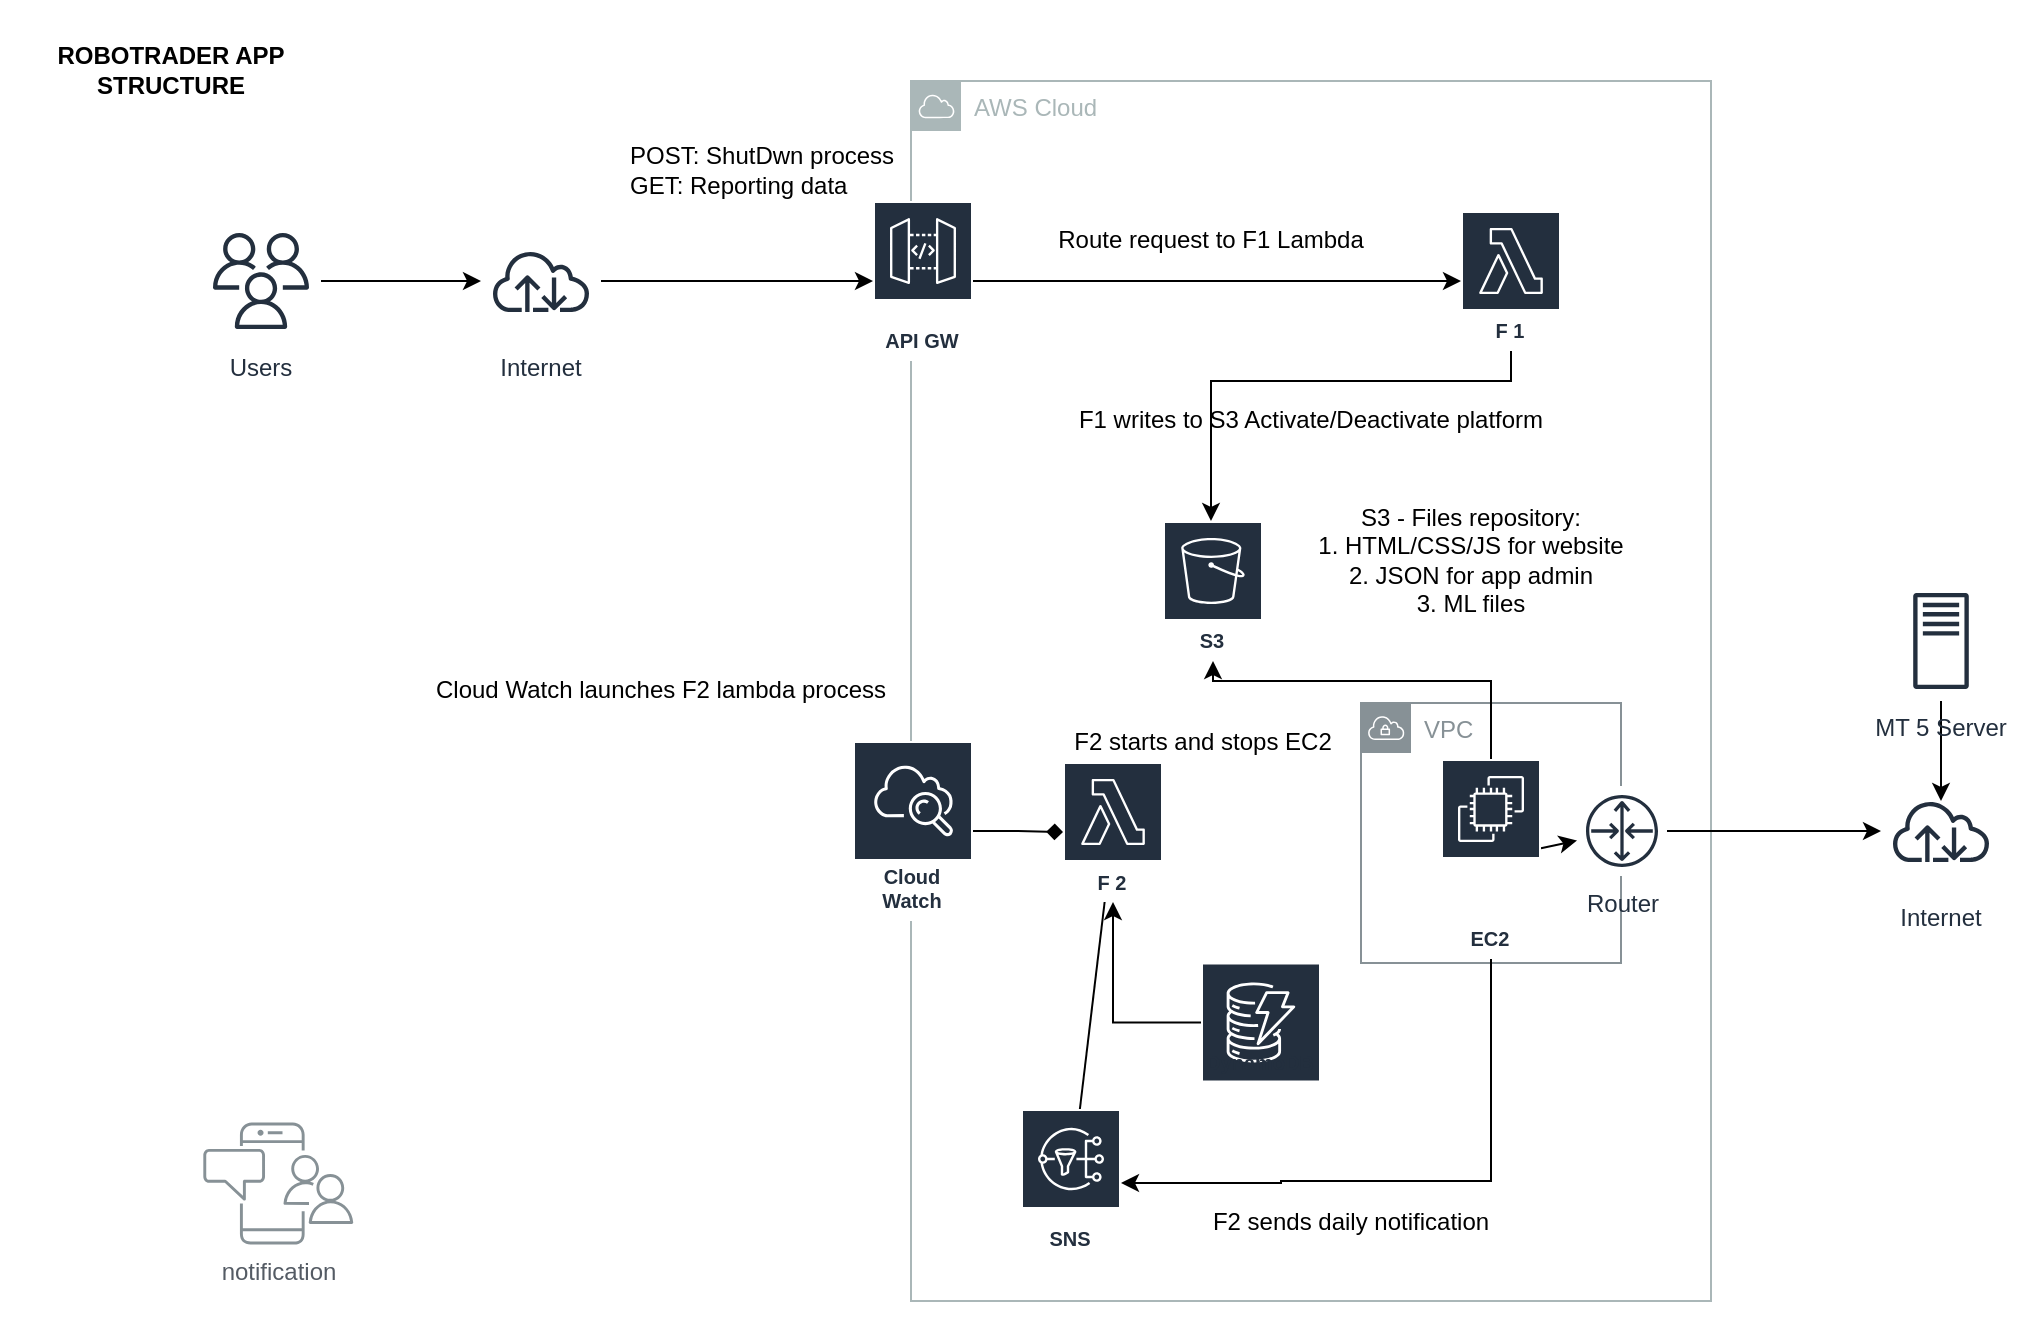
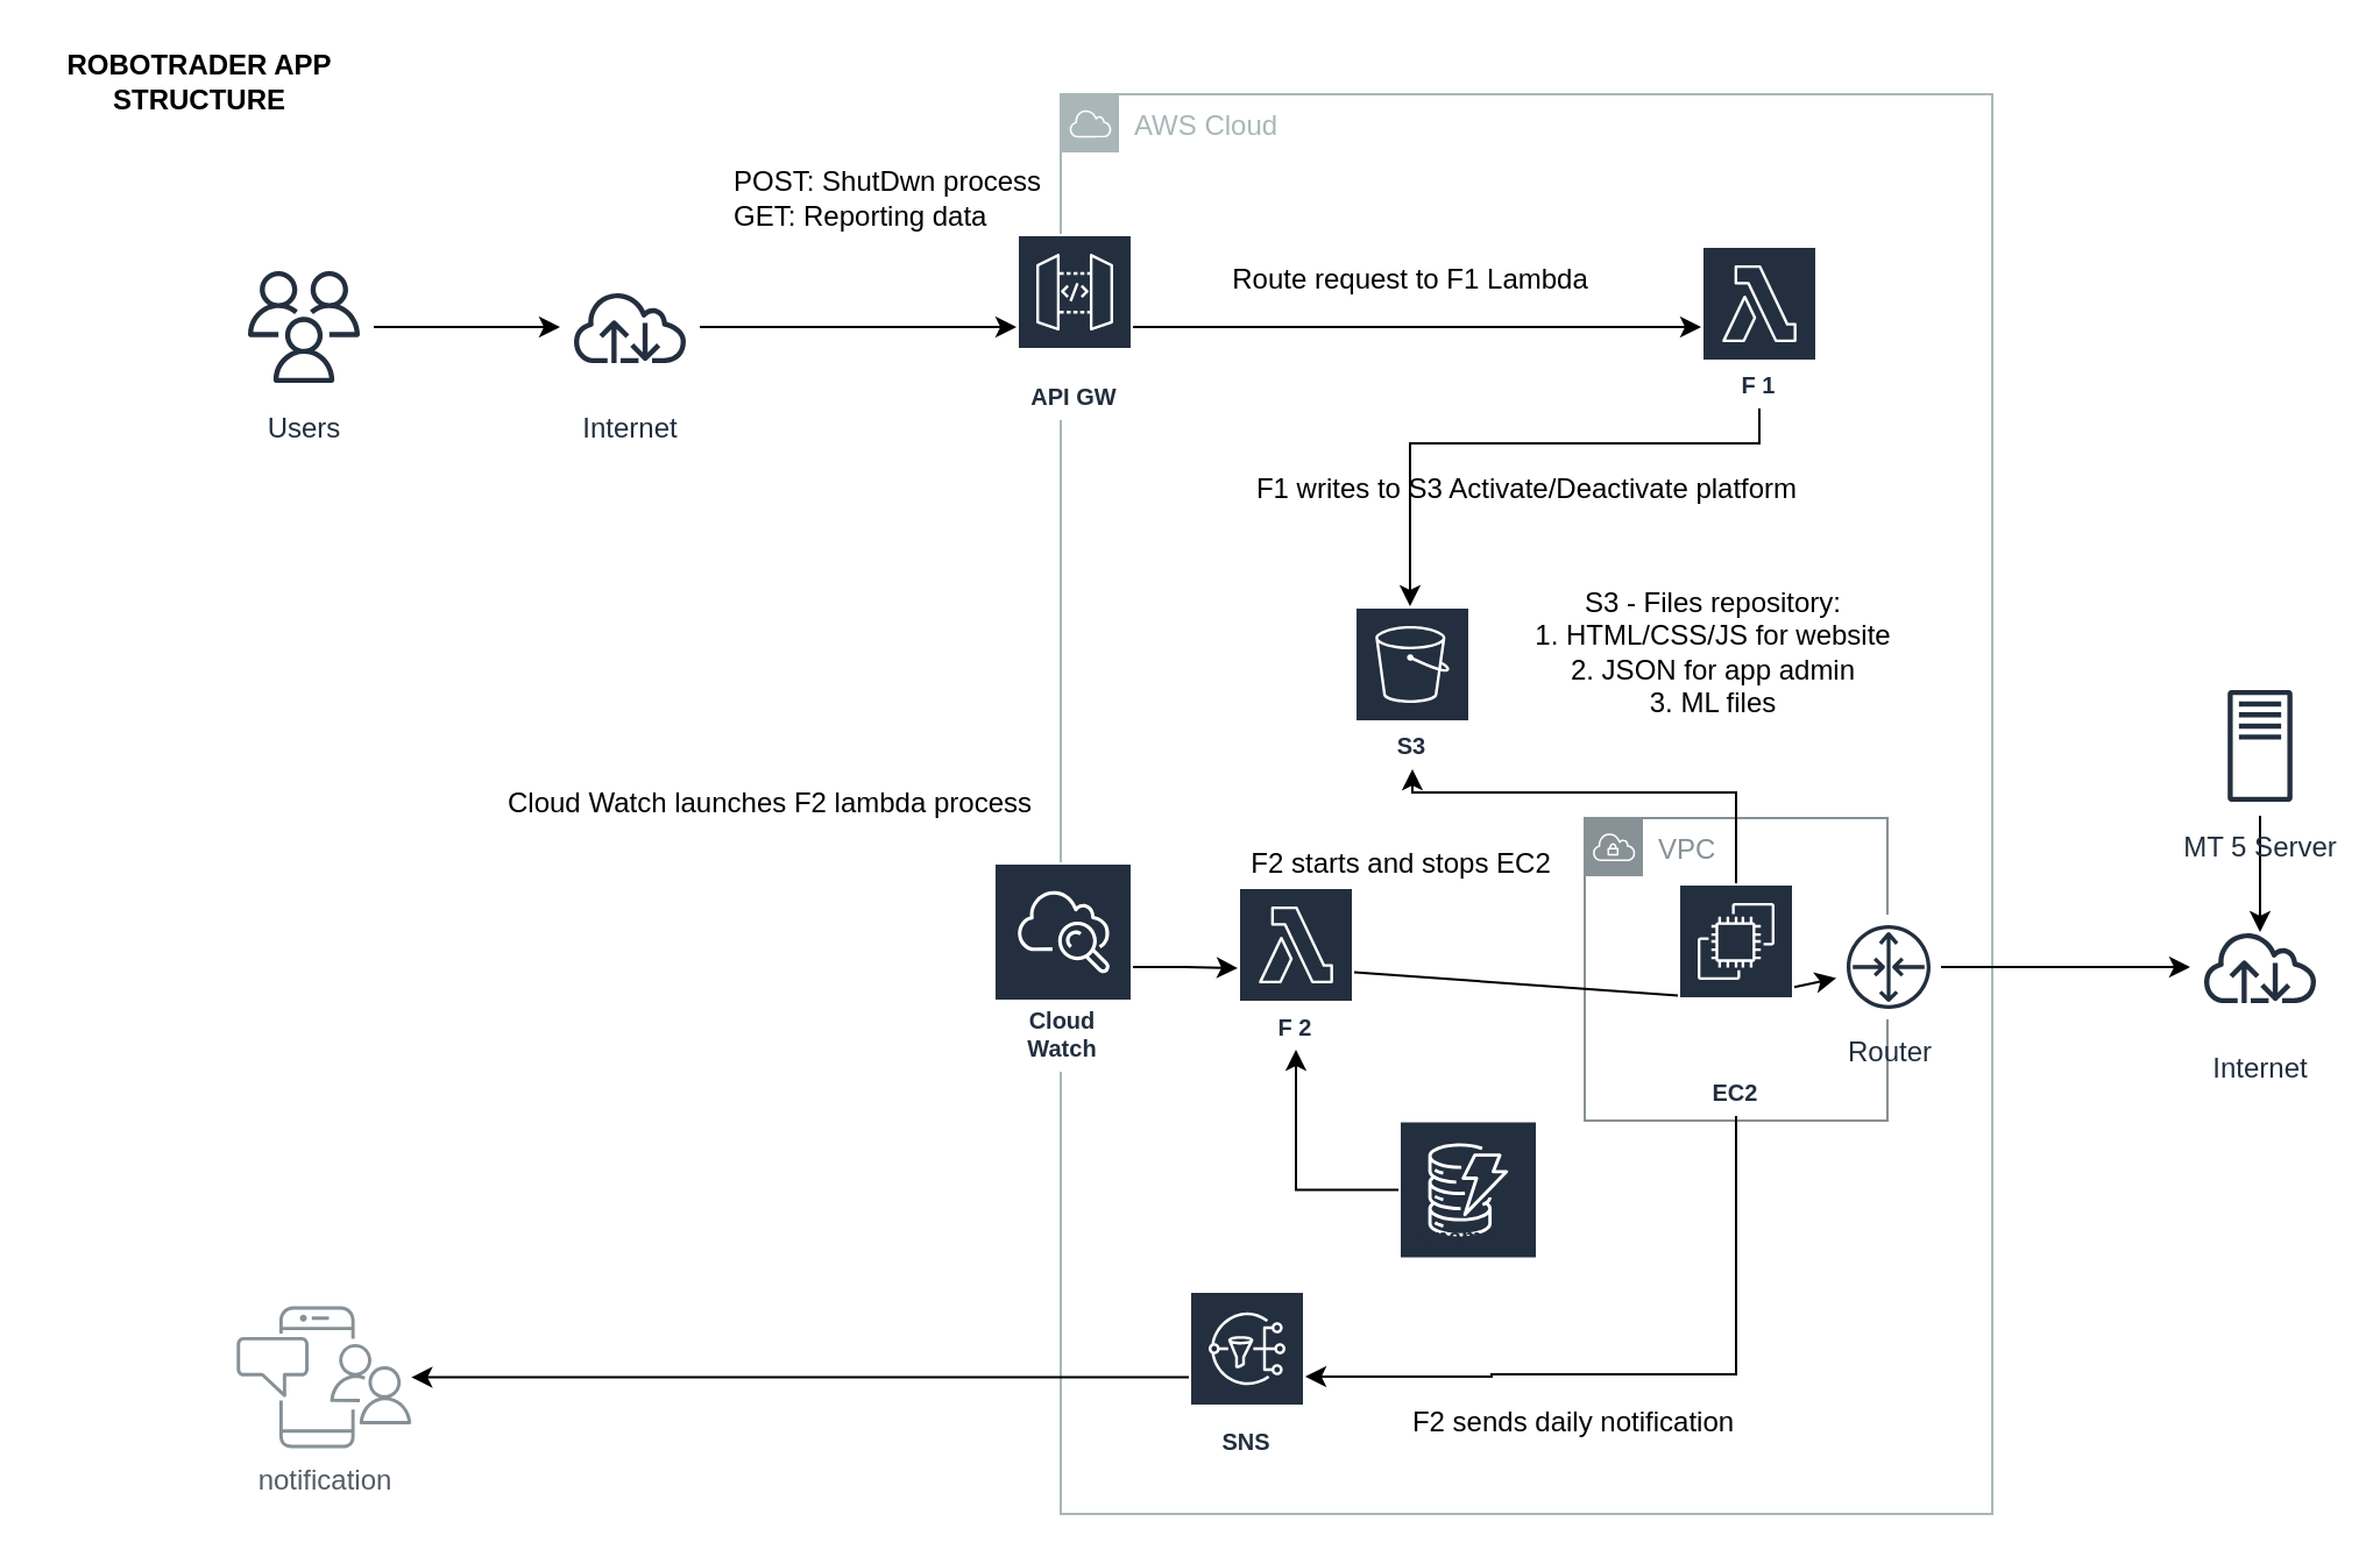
  <mxCell id="0" />
  <mxCell id="1" parent="0" />
  <mxCell id="2" value="VPC" style="sketch=0;outlineConnect=0;gradientColor=none;html=1;whiteSpace=wrap;fontSize=12;fontStyle=0;shape=mxgraph.aws4.group;grIcon=mxgraph.aws4.group_vpc;strokeColor=#879196;fillColor=none;verticalAlign=top;align=left;spacingLeft=30;fontColor=#879196;dashed=0;" vertex="1" parent="1"><mxGeometry x="680" y="351" width="130" height="130" as="geometry" /></mxCell>
  <mxCell id="3" value="AWS Cloud" style="sketch=0;outlineConnect=0;gradientColor=none;html=1;whiteSpace=wrap;fontSize=12;fontStyle=0;shape=mxgraph.aws4.group;grIcon=mxgraph.aws4.group_aws_cloud;strokeColor=#AAB7B8;fillColor=none;verticalAlign=top;align=left;spacingLeft=30;fontColor=#AAB7B8;dashed=0;" parent="1" vertex="1"><mxGeometry x="455" y="40" width="400" height="610" as="geometry" /></mxCell>
  <mxCell id="4" value="Router" style="sketch=0;outlineConnect=0;fontColor=#232F3E;gradientColor=none;strokeColor=#232F3E;fillColor=#ffffff;dashed=0;verticalLabelPosition=bottom;verticalAlign=top;align=center;html=1;fontSize=12;fontStyle=0;aspect=fixed;shape=mxgraph.aws4.resourceIcon;resIcon=mxgraph.aws4.router;" parent="1" vertex="1"><mxGeometry x="788" y="392.5" width="45" height="45" as="geometry" /></mxCell>
  <mxCell id="5" style="edgeStyle=none;rounded=0;orthogonalLoop=1;jettySize=auto;html=1;" parent="1" source="4" target="27" edge="1"><mxGeometry relative="1" as="geometry" /></mxCell>
  <mxCell id="6" style="edgeStyle=orthogonalEdgeStyle;rounded=0;orthogonalLoop=1;jettySize=auto;html=1;" parent="1" source="7" target="18" edge="1"><mxGeometry relative="1" as="geometry" /></mxCell>
  <mxCell id="7" value="Internet" style="sketch=0;outlineConnect=0;fontColor=#232F3E;gradientColor=none;strokeColor=#232F3E;fillColor=#ffffff;dashed=0;verticalLabelPosition=bottom;verticalAlign=top;align=center;html=1;fontSize=12;fontStyle=0;aspect=fixed;shape=mxgraph.aws4.resourceIcon;resIcon=mxgraph.aws4.internet;" parent="1" vertex="1"><mxGeometry x="240" y="110" width="60" height="60" as="geometry" /></mxCell>
  <mxCell id="8" style="edgeStyle=orthogonalEdgeStyle;rounded=0;orthogonalLoop=1;jettySize=auto;html=1;" parent="1" source="9" target="7" edge="1"><mxGeometry relative="1" as="geometry" /></mxCell>
  <mxCell id="9" value="Users" style="sketch=0;outlineConnect=0;fontColor=#232F3E;gradientColor=none;strokeColor=#232F3E;fillColor=#ffffff;dashed=0;verticalLabelPosition=bottom;verticalAlign=top;align=center;html=1;fontSize=12;fontStyle=0;aspect=fixed;shape=mxgraph.aws4.resourceIcon;resIcon=mxgraph.aws4.users;" parent="1" vertex="1"><mxGeometry x="100" y="110" width="60" height="60" as="geometry" /></mxCell>
  <mxCell id="10" value="notification" style="sketch=0;outlineConnect=0;gradientColor=none;fontColor=#545B64;strokeColor=none;fillColor=#879196;dashed=0;verticalLabelPosition=bottom;verticalAlign=top;align=center;html=1;fontSize=12;fontStyle=0;aspect=fixed;shape=mxgraph.aws4.illustration_notification;pointerEvents=1" parent="1" vertex="1"><mxGeometry x="101" y="560.75" width="75.31" height="61" as="geometry" /></mxCell>
+ <mxCell id="11" style="edgeStyle=orthogonalEdgeStyle;rounded=0;orthogonalLoop=1;jettySize=auto;html=1;" parent="1" source="12" target="10" edge="1"><mxGeometry relative="1" as="geometry" /></mxCell>
  <mxCell id="12" value="SNS" style="sketch=0;outlineConnect=0;fontColor=#232F3E;gradientColor=none;strokeColor=#ffffff;fillColor=#232F3E;dashed=0;verticalLabelPosition=middle;verticalAlign=bottom;align=center;html=1;whiteSpace=wrap;fontSize=10;fontStyle=1;spacing=3;shape=mxgraph.aws4.productIcon;prIcon=mxgraph.aws4.sns;" parent="1" vertex="1"><mxGeometry x="510" y="554" width="50" height="74.5" as="geometry" /></mxCell>
  <mxCell id="13" style="edgeStyle=orthogonalEdgeStyle;rounded=0;orthogonalLoop=1;jettySize=auto;html=1;" parent="1" source="14" target="19" edge="1"><mxGeometry relative="1" as="geometry"><Array as="points"><mxPoint x="755" y="190" /><mxPoint x="605" y="190" /></Array></mxGeometry></mxCell>
  <mxCell id="14" value="F 1" style="sketch=0;outlineConnect=0;fontColor=#232F3E;gradientColor=none;strokeColor=#ffffff;fillColor=#232F3E;dashed=0;verticalLabelPosition=middle;verticalAlign=bottom;align=center;html=1;whiteSpace=wrap;fontSize=10;fontStyle=1;spacing=3;shape=mxgraph.aws4.productIcon;prIcon=mxgraph.aws4.lambda;" parent="1" vertex="1"><mxGeometry x="730" y="105" width="50" height="70" as="geometry" /></mxCell>
- <mxCell id="15" style="edgeStyle=orthogonalEdgeStyle;rounded=0;orthogonalLoop=1;jettySize=auto;html=1;endArrow=diamond;" parent="1" source="16" target="22" edge="1"><mxGeometry relative="1" as="geometry" /></mxCell>
+ <mxCell id="15" style="edgeStyle=orthogonalEdgeStyle;rounded=0;orthogonalLoop=1;jettySize=auto;html=1;" parent="1" source="16" target="22" edge="1"><mxGeometry relative="1" as="geometry" /></mxCell>
  <mxCell id="16" value="Cloud Watch" style="sketch=0;outlineConnect=0;fontColor=#232F3E;gradientColor=none;strokeColor=#ffffff;fillColor=#232F3E;dashed=0;verticalLabelPosition=middle;verticalAlign=bottom;align=center;html=1;whiteSpace=wrap;fontSize=10;fontStyle=1;spacing=3;shape=mxgraph.aws4.productIcon;prIcon=mxgraph.aws4.cloudwatch;" parent="1" vertex="1"><mxGeometry x="426" y="370" width="60" height="90" as="geometry" /></mxCell>
  <mxCell id="17" style="edgeStyle=orthogonalEdgeStyle;rounded=0;orthogonalLoop=1;jettySize=auto;html=1;" parent="1" source="18" target="14" edge="1"><mxGeometry relative="1" as="geometry" /></mxCell>
  <mxCell id="18" value="API GW" style="sketch=0;outlineConnect=0;fontColor=#232F3E;gradientColor=none;strokeColor=#ffffff;fillColor=#232F3E;dashed=0;verticalLabelPosition=middle;verticalAlign=bottom;align=center;html=1;whiteSpace=wrap;fontSize=10;fontStyle=1;spacing=3;shape=mxgraph.aws4.productIcon;prIcon=mxgraph.aws4.api_gateway;" parent="1" vertex="1"><mxGeometry x="436" y="100" width="50" height="80" as="geometry" /></mxCell>
  <mxCell id="19" value="S3" style="sketch=0;outlineConnect=0;fontColor=#232F3E;gradientColor=none;strokeColor=#ffffff;fillColor=#232F3E;dashed=0;verticalLabelPosition=middle;verticalAlign=bottom;align=center;html=1;whiteSpace=wrap;fontSize=10;fontStyle=1;spacing=3;shape=mxgraph.aws4.productIcon;prIcon=mxgraph.aws4.s3;" parent="1" vertex="1"><mxGeometry x="581" y="260" width="50" height="70" as="geometry" /></mxCell>
  <mxCell id="20" style="edgeStyle=orthogonalEdgeStyle;rounded=0;orthogonalLoop=1;jettySize=auto;html=1;" parent="1" source="33" target="12" edge="1"><mxGeometry relative="1" as="geometry"><Array as="points"><mxPoint x="745" y="590" /><mxPoint x="640" y="590" /><mxPoint x="640" y="591" /></Array><mxPoint x="560" y="590" as="targetPoint" /></mxGeometry></mxCell>
  <mxCell id="21" style="edgeStyle=none;rounded=0;orthogonalLoop=1;jettySize=auto;html=1;startArrow=none;" parent="1" source="33" target="4" edge="1"><mxGeometry relative="1" as="geometry" /></mxCell>
  <mxCell id="22" value="F 2" style="sketch=0;outlineConnect=0;fontColor=#232F3E;gradientColor=none;strokeColor=#ffffff;fillColor=#232F3E;dashed=0;verticalLabelPosition=middle;verticalAlign=bottom;align=center;html=1;whiteSpace=wrap;fontSize=10;fontStyle=1;spacing=3;shape=mxgraph.aws4.productIcon;prIcon=mxgraph.aws4.lambda;" parent="1" vertex="1"><mxGeometry x="531" y="380.5" width="50" height="70" as="geometry" /></mxCell>
  <mxCell id="23" value="Cloud Watch launches F2 lambda process" style="text;html=1;align=center;verticalAlign=middle;resizable=0;points=[];autosize=1;strokeColor=none;fillColor=none;" parent="1" vertex="1"><mxGeometry x="210" y="335" width="240" height="20" as="geometry" /></mxCell>
  <mxCell id="24" value="F1 writes to S3 Activate/Deactivate platform" style="text;html=1;align=center;verticalAlign=middle;resizable=0;points=[];autosize=1;strokeColor=none;fillColor=none;" parent="1" vertex="1"><mxGeometry x="530" y="200" width="250" height="20" as="geometry" /></mxCell>
  <mxCell id="25" value="ROBOTRADER APP &lt;br&gt;STRUCTURE" style="text;html=1;align=center;verticalAlign=middle;resizable=0;points=[];autosize=1;strokeColor=none;fillColor=none;fontStyle=1" parent="1" vertex="1"><mxGeometry x="20" y="20" width="130" height="30" as="geometry" /></mxCell>
  <mxCell id="26" value="F2 sends daily notification" style="text;html=1;align=center;verticalAlign=middle;resizable=0;points=[];autosize=1;strokeColor=none;fillColor=none;" parent="1" vertex="1"><mxGeometry x="600" y="601" width="150" height="20" as="geometry" /></mxCell>
  <mxCell id="27" value="Internet" style="sketch=0;outlineConnect=0;fontColor=#232F3E;gradientColor=none;strokeColor=#232F3E;fillColor=#ffffff;dashed=0;verticalLabelPosition=bottom;verticalAlign=top;align=center;html=1;fontSize=12;fontStyle=0;aspect=fixed;shape=mxgraph.aws4.resourceIcon;resIcon=mxgraph.aws4.internet;" parent="1" vertex="1"><mxGeometry x="940" y="385" width="60" height="60" as="geometry" /></mxCell>
  <mxCell id="28" value="" style="edgeStyle=none;rounded=0;orthogonalLoop=1;jettySize=auto;html=1;" parent="1" source="29" edge="1"><mxGeometry relative="1" as="geometry"><mxPoint x="970" y="400" as="targetPoint" /></mxGeometry></mxCell>
  <mxCell id="29" value="MT 5 Server" style="sketch=0;outlineConnect=0;fontColor=#232F3E;gradientColor=none;strokeColor=#232F3E;fillColor=#ffffff;dashed=0;verticalLabelPosition=bottom;verticalAlign=top;align=center;html=1;fontSize=12;fontStyle=0;aspect=fixed;shape=mxgraph.aws4.resourceIcon;resIcon=mxgraph.aws4.traditional_server;" parent="1" vertex="1"><mxGeometry x="940" y="290" width="60" height="60" as="geometry" /></mxCell>
  <mxCell id="30" value="Route request to F1 Lambda" style="text;html=1;align=center;verticalAlign=middle;resizable=0;points=[];autosize=1;strokeColor=none;fillColor=none;" parent="1" vertex="1"><mxGeometry x="520" y="110" width="170" height="20" as="geometry" /></mxCell>
  <mxCell id="31" value="S3 - Files repository:&lt;br&gt;1. HTML/CSS/JS for website&lt;br&gt;2. JSON for app admin&lt;br&gt;3. ML files" style="text;html=1;align=center;verticalAlign=middle;resizable=0;points=[];autosize=1;strokeColor=none;fillColor=none;" parent="1" vertex="1"><mxGeometry x="650" y="250" width="170" height="60" as="geometry" /></mxCell>
  <mxCell id="32" value="POST: ShutDwn process&lt;br&gt;GET: Reporting data" style="text;html=1;align=left;verticalAlign=middle;resizable=0;points=[];autosize=1;strokeColor=none;fillColor=none;" parent="1" vertex="1"><mxGeometry x="313" y="70" width="150" height="30" as="geometry" /></mxCell>
  <mxCell id="33" value="EC2" style="sketch=0;outlineConnect=0;fontColor=#232F3E;gradientColor=none;strokeColor=#ffffff;fillColor=#232F3E;dashed=0;verticalLabelPosition=middle;verticalAlign=bottom;align=center;html=1;whiteSpace=wrap;fontSize=10;fontStyle=1;spacing=3;shape=mxgraph.aws4.productIcon;prIcon=mxgraph.aws4.ec2;" vertex="1" parent="1"><mxGeometry x="720" y="379" width="50" height="100" as="geometry" /></mxCell>
- <mxCell id="34" value="" style="edgeStyle=none;rounded=0;orthogonalLoop=1;jettySize=auto;html=1;endArrow=none;" edge="1" parent="1" source="22" target="12"><mxGeometry relative="1" as="geometry"><mxPoint x="581" y="415.5" as="sourcePoint" /><mxPoint x="838" y="415.5" as="targetPoint" /></mxGeometry></mxCell>
+ <mxCell id="34" value="" style="edgeStyle=none;rounded=0;orthogonalLoop=1;jettySize=auto;html=1;endArrow=none;" edge="1" parent="1" source="22" target="33"><mxGeometry relative="1" as="geometry"><mxPoint x="581" y="415.5" as="sourcePoint" /><mxPoint x="838" y="415.5" as="targetPoint" /></mxGeometry></mxCell>
  <mxCell id="35" style="edgeStyle=orthogonalEdgeStyle;rounded=0;orthogonalLoop=1;jettySize=auto;html=1;" edge="1" parent="1" source="33" target="19"><mxGeometry relative="1" as="geometry"><Array as="points"><mxPoint x="745" y="340" /><mxPoint x="606" y="340" /></Array></mxGeometry></mxCell>
  <mxCell id="36" style="edgeStyle=orthogonalEdgeStyle;rounded=0;orthogonalLoop=1;jettySize=auto;html=1;" edge="1" parent="1" source="37" target="22"><mxGeometry relative="1" as="geometry" /></mxCell>
  <mxCell id="37" value="DynamoDB" style="sketch=0;outlineConnect=0;fontColor=#232F3E;gradientColor=none;strokeColor=#ffffff;fillColor=#232F3E;dashed=0;verticalLabelPosition=middle;verticalAlign=bottom;align=center;html=1;whiteSpace=wrap;fontSize=10;fontStyle=1;spacing=3;shape=mxgraph.aws4.productIcon;prIcon=mxgraph.aws4.dynamodb;" vertex="1" parent="1"><mxGeometry x="600" y="480.75" width="60" height="60" as="geometry" /></mxCell>
  <mxCell id="38" value="F2 starts and stops EC2" style="text;html=1;align=center;verticalAlign=middle;resizable=0;points=[];autosize=1;strokeColor=none;fillColor=none;" vertex="1" parent="1"><mxGeometry x="531" y="360.5" width="140" height="20" as="geometry" /></mxCell>
